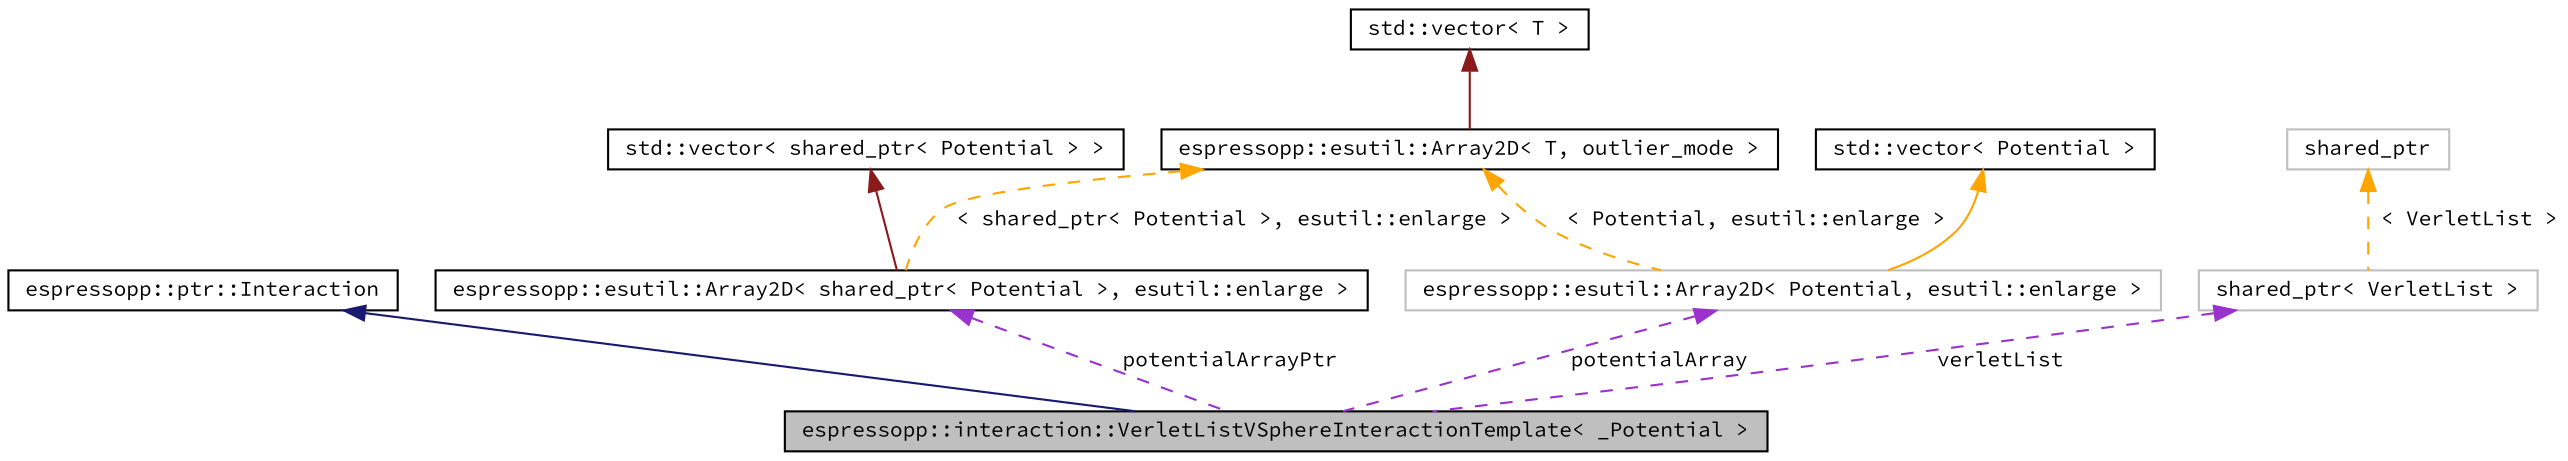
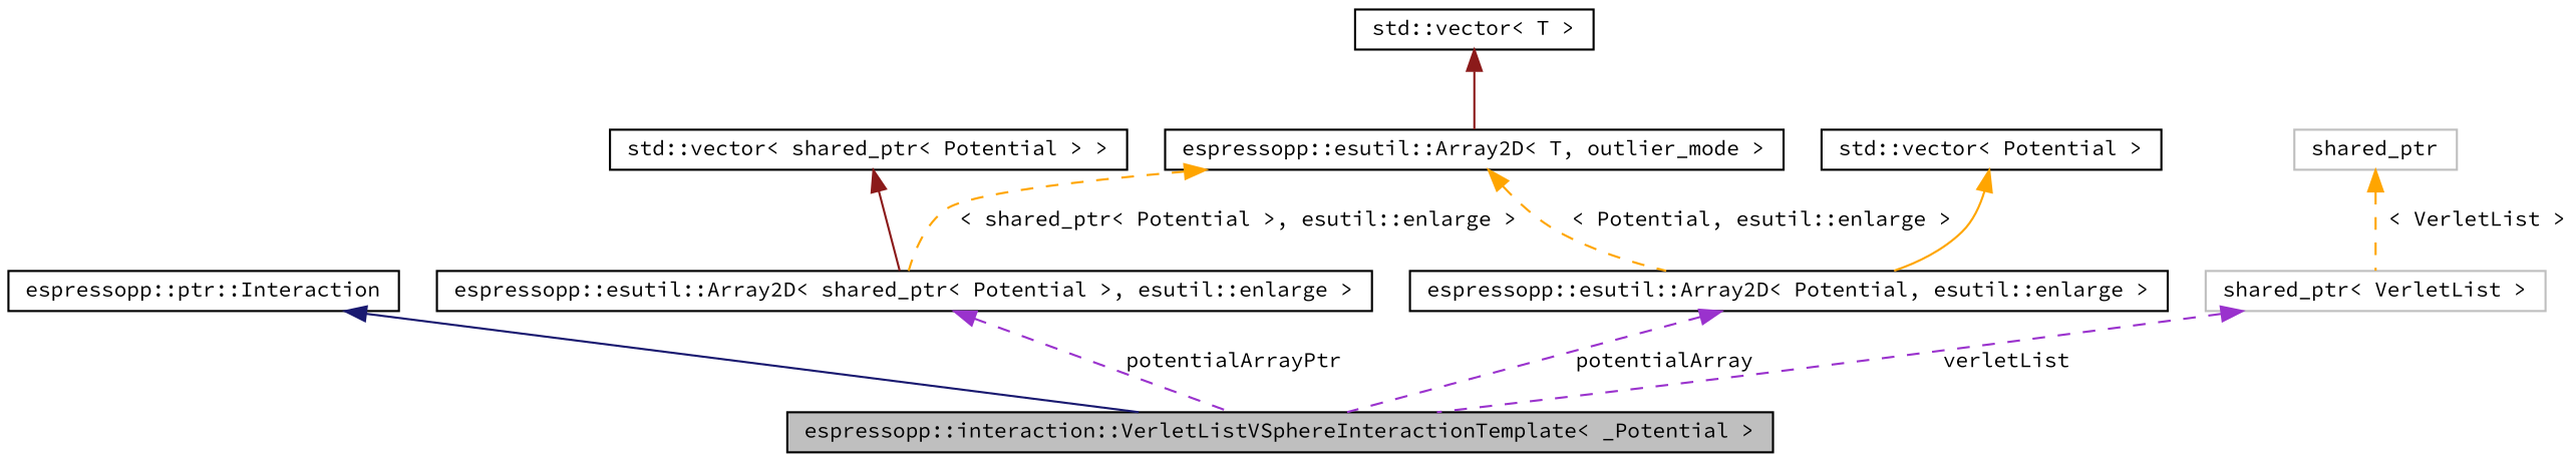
  digraph {
    fontname="Source Code Pro"
    rankdir=TB
    node [color=black fillcolor=white fontname="Source Code Pro" fontsize=10 shape=record style=filled]
    edge [color=orange dir=back fontname="Source Code Pro" fontsize=10 labelfontname=Helvetica labelfontsize=10 style=dashed]
    n1 [fillcolor=grey75 fontcolor=black height=0.2 label="espressopp::interaction::VerletListVSphereInteractionTemplate\< _Potential \>" width=0.4]
    n2 [height=0.2 label="espressopp::ptr::Interaction" width=0.4]
    n3 [height=0.2 label="espressopp::esutil::Array2D\< shared_ptr\< Potential \>, esutil::enlarge \>" width=0.4]
    n4 [height=0.2 label="std::vector\< shared_ptr\< Potential \> \>" width=0.4]
    n5 [height=0.2 label="espressopp::esutil::Array2D\< T, outlier_mode \>" width=0.4]
-   n6 [color=grey75 height=0.2 label="espressopp::esutil::Array2D\< Potential, esutil::enlarge \>" width=0.4]
+   n6 [height=0.2 label="espressopp::esutil::Array2D\< Potential, esutil::enlarge \>" width=0.4]
    n7 [height=0.2 label="std::vector\< T \>" width=0.4]
    n8 [height=0.2 label="std::vector\< Potential \>" width=0.4]
    n9 [color=grey75 height=0.2 label="shared_ptr\< VerletList \>" width=0.4]
    n10 [color=grey75 height=0.2 label=shared_ptr width=0.4]
    n2 -> n1 [color=midnightblue style=solid]
    n3 -> n1 [color=darkorchid3 label=" potentialArrayPtr"]
    n4 -> n3 [color=firebrick4 style=solid]
    n5 -> n3 [label=" \< shared_ptr\< Potential \>, esutil::enlarge \>"]
    n5 -> n6 [label=" \< Potential, esutil::enlarge \>"]
    n6 -> n1 [color=darkorchid3 label=" potentialArray"]
    n7 -> n5 [color=firebrick4 style=solid]
    n8 -> n6 [style=solid]
    n9 -> n1 [color=darkorchid3 label=" verletList"]
    n10 -> n9 [label=" \< VerletList \>"]
  }
